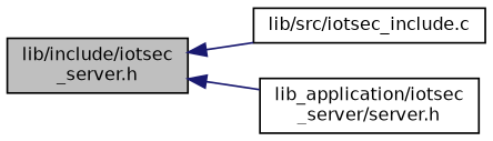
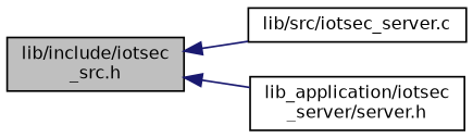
  digraph {
    rankdir=LR
    node [color=black fillcolor=white fontname=Helvetica fontsize=10 shape=record style=filled]
    edge [color=midnightblue dir=back fontname=Helvetica fontsize=10 labelfontname=Helvetica labelfontsize=10 style=solid]
-   n1 [fillcolor=grey75 fontcolor=black height=0.2 label="lib/include/iotsec\l_server.h" width=0.4]
-   n2 [height=0.2 label="lib/src/iotsec_include.c" width=0.4]
+   n1 [fillcolor=grey75 fontcolor=black height=0.2 label="lib/include/iotsec\l_src.h" width=0.4]
+   n2 [height=0.2 label="lib/src/iotsec_server.c" width=0.4]
    n3 [height=0.2 label="lib_application/iotsec\l_server/server.h" width=0.4]
    n1 -> n2
    n1 -> n3
  }
